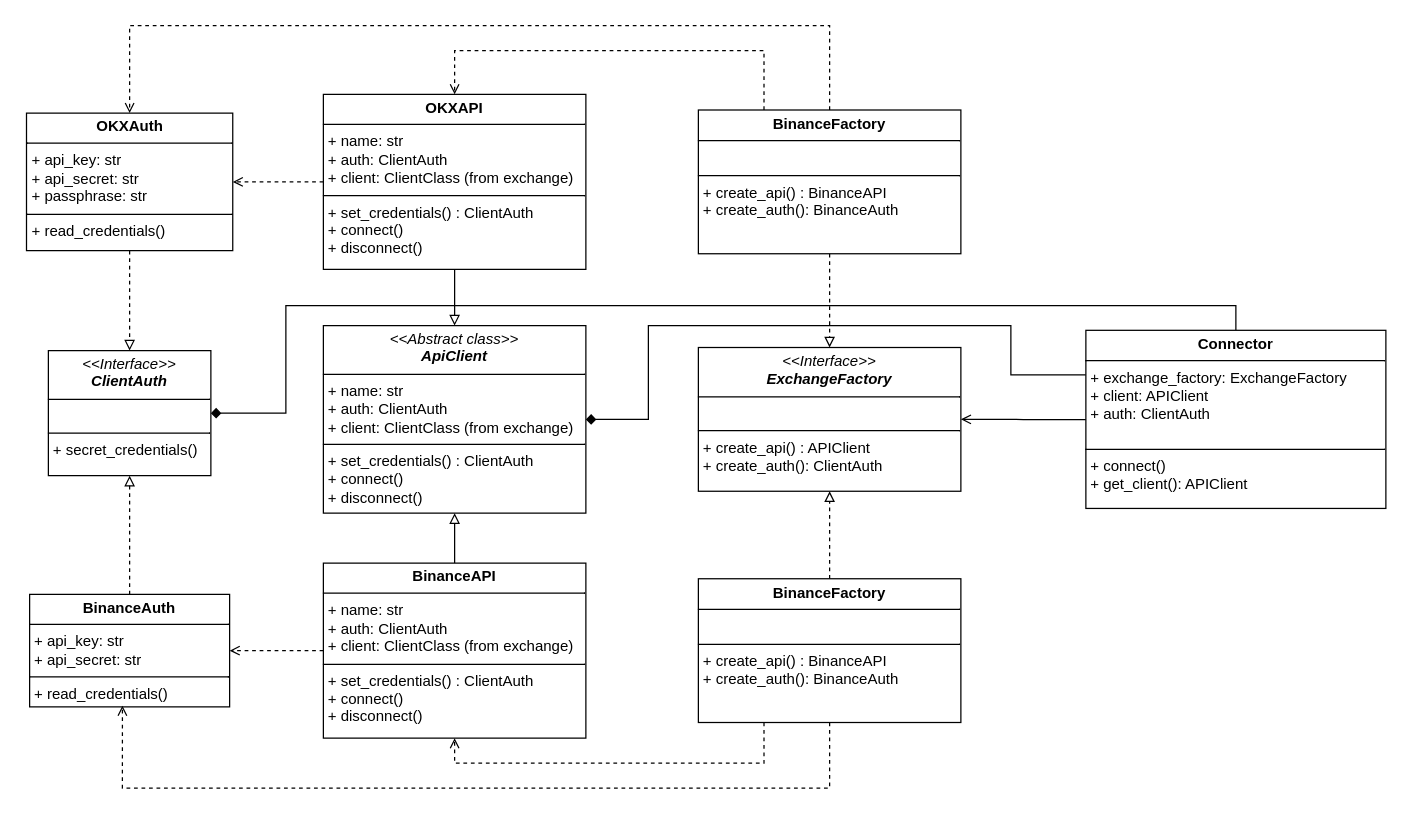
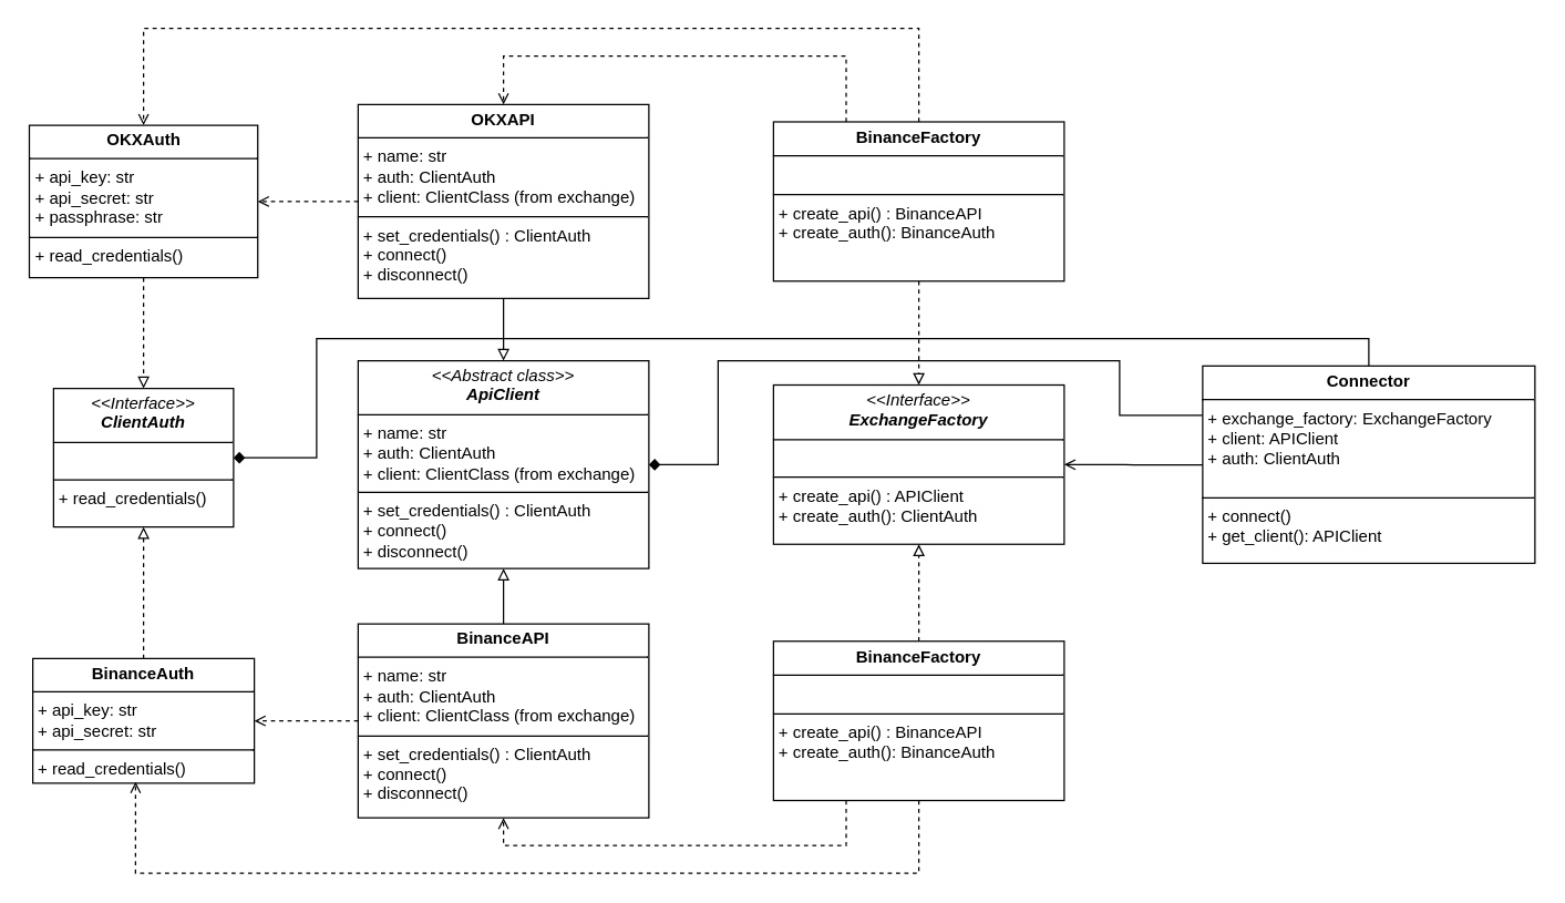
  <mxCell id="0" />
  <mxCell id="1" parent="0" />
- <mxCell id="2" value="&lt;p style=&quot;margin:0px;margin-top:4px;text-align:center;&quot;&gt;&lt;i&gt;&amp;lt;&amp;lt;Interface&amp;gt;&amp;gt;&lt;/i&gt;&lt;br&gt;&lt;b&gt;&lt;i&gt;ClientAuth&lt;/i&gt;&lt;/b&gt;&lt;/p&gt;&lt;hr size=&quot;1&quot; style=&quot;border-style:solid;&quot;&gt;&lt;p style=&quot;margin:0px;margin-left:4px;&quot;&gt;&lt;br&gt;&lt;/p&gt;&lt;hr size=&quot;1&quot; style=&quot;border-style:solid;&quot;&gt;&lt;p style=&quot;margin:0px;margin-left:4px;&quot;&gt;+ secret_credentials()&lt;br&gt;&lt;/p&gt;" style="verticalAlign=top;align=left;overflow=fill;html=1;whiteSpace=wrap;" vertex="1" parent="1"><mxGeometry x="38" y="280" width="130" height="100" as="geometry" /></mxCell>
+ <mxCell id="2" value="&lt;p style=&quot;margin:0px;margin-top:4px;text-align:center;&quot;&gt;&lt;i&gt;&amp;lt;&amp;lt;Interface&amp;gt;&amp;gt;&lt;/i&gt;&lt;br&gt;&lt;b&gt;&lt;i&gt;ClientAuth&lt;/i&gt;&lt;/b&gt;&lt;/p&gt;&lt;hr size=&quot;1&quot; style=&quot;border-style:solid;&quot;&gt;&lt;p style=&quot;margin:0px;margin-left:4px;&quot;&gt;&lt;br&gt;&lt;/p&gt;&lt;hr size=&quot;1&quot; style=&quot;border-style:solid;&quot;&gt;&lt;p style=&quot;margin:0px;margin-left:4px;&quot;&gt;+ read_credentials()&lt;br&gt;&lt;/p&gt;" style="verticalAlign=top;align=left;overflow=fill;html=1;whiteSpace=wrap;" vertex="1" parent="1"><mxGeometry x="38" y="280" width="130" height="100" as="geometry" /></mxCell>
  <mxCell id="3" value="&lt;p style=&quot;margin:0px;margin-top:4px;text-align:center;&quot;&gt;&lt;i&gt;&amp;lt;&amp;lt;Abstract class&amp;gt;&amp;gt;&lt;/i&gt;&lt;br&gt;&lt;b&gt;&lt;i&gt;ApiClient&lt;/i&gt;&lt;/b&gt;&lt;/p&gt;&lt;hr size=&quot;1&quot; style=&quot;border-style:solid;&quot;&gt;&lt;p style=&quot;margin:0px;margin-left:4px;&quot;&gt;+ name: str&lt;/p&gt;&lt;p style=&quot;margin:0px;margin-left:4px;&quot;&gt;+ auth: ClientAuth&lt;/p&gt;&lt;p style=&quot;margin:0px;margin-left:4px;&quot;&gt;+ client: ClientClass (from exchange)&lt;/p&gt;&lt;hr size=&quot;1&quot; style=&quot;border-style:solid;&quot;&gt;&lt;p style=&quot;margin:0px;margin-left:4px;&quot;&gt;+ set_credentials() : ClientAuth&lt;br&gt;&lt;/p&gt;&lt;p style=&quot;margin:0px;margin-left:4px;&quot;&gt;+ connect()&lt;/p&gt;&lt;p style=&quot;margin:0px;margin-left:4px;&quot;&gt;+ disconnect()&lt;/p&gt;" style="verticalAlign=top;align=left;overflow=fill;html=1;whiteSpace=wrap;" vertex="1" parent="1"><mxGeometry x="258" y="260" width="210" height="150" as="geometry" /></mxCell>
  <mxCell id="4" value="" style="edgeStyle=orthogonalEdgeStyle;rounded=0;orthogonalLoop=1;jettySize=auto;html=1;endArrow=block;endFill=0;dashed=1;" edge="1" parent="1" source="5" target="2"><mxGeometry relative="1" as="geometry" /></mxCell>
  <mxCell id="5" value="&lt;p style=&quot;margin:0px;margin-top:4px;text-align:center;&quot;&gt;&lt;b&gt;BinanceAuth&lt;/b&gt;&lt;/p&gt;&lt;hr size=&quot;1&quot; style=&quot;border-style:solid;&quot;&gt;&lt;p style=&quot;margin:0px;margin-left:4px;&quot;&gt;+ api_key: str&lt;/p&gt;&lt;p style=&quot;margin:0px;margin-left:4px;&quot;&gt;+ api_secret: str&lt;/p&gt;&lt;hr size=&quot;1&quot; style=&quot;border-style:solid;&quot;&gt;&lt;p style=&quot;margin:0px;margin-left:4px;&quot;&gt;+ read_credentials()&lt;/p&gt;" style="verticalAlign=top;align=left;overflow=fill;html=1;whiteSpace=wrap;" vertex="1" parent="1"><mxGeometry x="23" y="475" width="160" height="90" as="geometry" /></mxCell>
  <mxCell id="6" value="" style="edgeStyle=orthogonalEdgeStyle;rounded=0;orthogonalLoop=1;jettySize=auto;html=1;endArrow=block;endFill=0;dashed=1;" edge="1" parent="1" source="7" target="2"><mxGeometry relative="1" as="geometry" /></mxCell>
  <mxCell id="7" value="&lt;p style=&quot;margin:0px;margin-top:4px;text-align:center;&quot;&gt;&lt;b&gt;OKXAuth&lt;/b&gt;&lt;/p&gt;&lt;hr size=&quot;1&quot; style=&quot;border-style:solid;&quot;&gt;&lt;p style=&quot;margin:0px;margin-left:4px;&quot;&gt;+ api_key: str&lt;/p&gt;&lt;p style=&quot;margin:0px;margin-left:4px;&quot;&gt;+ api_secret: str&lt;/p&gt;&lt;p style=&quot;margin:0px;margin-left:4px;&quot;&gt;+ passphrase: str&lt;/p&gt;&lt;hr size=&quot;1&quot; style=&quot;border-style:solid;&quot;&gt;&lt;p style=&quot;margin:0px;margin-left:4px;&quot;&gt;+ read_credentials()&lt;/p&gt;" style="verticalAlign=top;align=left;overflow=fill;html=1;whiteSpace=wrap;" vertex="1" parent="1"><mxGeometry x="20.5" y="90" width="165" height="110" as="geometry" /></mxCell>
  <mxCell id="8" value="" style="edgeStyle=orthogonalEdgeStyle;rounded=0;orthogonalLoop=1;jettySize=auto;html=1;endArrow=block;endFill=0;" edge="1" parent="1" source="10" target="3"><mxGeometry relative="1" as="geometry" /></mxCell>
  <mxCell id="9" value="" style="edgeStyle=orthogonalEdgeStyle;rounded=0;orthogonalLoop=1;jettySize=auto;html=1;dashed=1;endArrow=open;endFill=0;" edge="1" parent="1" source="10" target="5"><mxGeometry relative="1" as="geometry" /></mxCell>
  <mxCell id="10" value="&lt;p style=&quot;margin:0px;margin-top:4px;text-align:center;&quot;&gt;&lt;b&gt;BinanceAPI&lt;/b&gt;&lt;/p&gt;&lt;hr size=&quot;1&quot; style=&quot;border-style:solid;&quot;&gt;&lt;p style=&quot;margin:0px;margin-left:4px;&quot;&gt;+ name: str&lt;/p&gt;&lt;p style=&quot;margin:0px;margin-left:4px;&quot;&gt;+ auth: ClientAuth&lt;/p&gt;&lt;p style=&quot;margin:0px;margin-left:4px;&quot;&gt;+ client: ClientClass (from exchange)&lt;/p&gt;&lt;hr size=&quot;1&quot; style=&quot;border-style:solid;&quot;&gt;&lt;p style=&quot;margin:0px;margin-left:4px;&quot;&gt;+ set_credentials() : ClientAuth&lt;br&gt;&lt;/p&gt;&lt;p style=&quot;margin:0px;margin-left:4px;&quot;&gt;+ connect()&lt;/p&gt;&lt;p style=&quot;margin:0px;margin-left:4px;&quot;&gt;+ disconnect()&lt;/p&gt;" style="verticalAlign=top;align=left;overflow=fill;html=1;whiteSpace=wrap;" vertex="1" parent="1"><mxGeometry x="258" y="450" width="210" height="140" as="geometry" /></mxCell>
  <mxCell id="11" value="" style="edgeStyle=orthogonalEdgeStyle;rounded=0;orthogonalLoop=1;jettySize=auto;html=1;endArrow=block;endFill=0;" edge="1" parent="1" source="13" target="3"><mxGeometry relative="1" as="geometry" /></mxCell>
  <mxCell id="12" value="" style="edgeStyle=orthogonalEdgeStyle;rounded=0;orthogonalLoop=1;jettySize=auto;html=1;dashed=1;endArrow=open;endFill=0;" edge="1" parent="1" source="13" target="7"><mxGeometry relative="1" as="geometry" /></mxCell>
  <mxCell id="13" value="&lt;p style=&quot;margin:0px;margin-top:4px;text-align:center;&quot;&gt;&lt;b&gt;OKXAPI&lt;/b&gt;&lt;/p&gt;&lt;hr size=&quot;1&quot; style=&quot;border-style:solid;&quot;&gt;&lt;p style=&quot;margin:0px;margin-left:4px;&quot;&gt;+ name: str&lt;/p&gt;&lt;p style=&quot;margin:0px;margin-left:4px;&quot;&gt;+ auth: ClientAuth&lt;/p&gt;&lt;p style=&quot;margin:0px;margin-left:4px;&quot;&gt;+ client: ClientClass (from exchange)&lt;/p&gt;&lt;hr size=&quot;1&quot; style=&quot;border-style:solid;&quot;&gt;&lt;p style=&quot;margin:0px;margin-left:4px;&quot;&gt;+ set_credentials() : ClientAuth&lt;br&gt;&lt;/p&gt;&lt;p style=&quot;margin:0px;margin-left:4px;&quot;&gt;+ connect()&lt;/p&gt;&lt;p style=&quot;margin:0px;margin-left:4px;&quot;&gt;+ disconnect()&lt;/p&gt;" style="verticalAlign=top;align=left;overflow=fill;html=1;whiteSpace=wrap;" vertex="1" parent="1"><mxGeometry x="258" y="75" width="210" height="140" as="geometry" /></mxCell>
  <mxCell id="14" value="&lt;p style=&quot;margin:0px;margin-top:4px;text-align:center;&quot;&gt;&lt;i&gt;&amp;lt;&amp;lt;Interface&amp;gt;&amp;gt;&lt;/i&gt;&lt;br&gt;&lt;b&gt;&lt;i&gt;ExchangeFactory&lt;/i&gt;&lt;/b&gt;&lt;/p&gt;&lt;hr size=&quot;1&quot; style=&quot;border-style:solid;&quot;&gt;&lt;p style=&quot;margin:0px;margin-left:4px;&quot;&gt;&lt;br&gt;&lt;/p&gt;&lt;hr size=&quot;1&quot; style=&quot;border-style:solid;&quot;&gt;&lt;p style=&quot;margin:0px;margin-left:4px;&quot;&gt;+ create_api() : APIClient&lt;br&gt;&lt;/p&gt;&lt;p style=&quot;margin:0px;margin-left:4px;&quot;&gt;+ create_auth(): ClientAuth&lt;/p&gt;" style="verticalAlign=top;align=left;overflow=fill;html=1;whiteSpace=wrap;" vertex="1" parent="1"><mxGeometry x="558" y="277.5" width="210" height="115" as="geometry" /></mxCell>
  <mxCell id="15" style="edgeStyle=orthogonalEdgeStyle;rounded=0;orthogonalLoop=1;jettySize=auto;html=1;exitX=0.25;exitY=1;exitDx=0;exitDy=0;entryX=0.5;entryY=1;entryDx=0;entryDy=0;endArrow=open;endFill=0;dashed=1;" edge="1" parent="1" source="17" target="10"><mxGeometry relative="1" as="geometry"><Array as="points"><mxPoint x="610" y="610" /><mxPoint x="363" y="610" /></Array></mxGeometry></mxCell>
  <mxCell id="16" style="edgeStyle=orthogonalEdgeStyle;rounded=0;orthogonalLoop=1;jettySize=auto;html=1;exitX=0.5;exitY=0;exitDx=0;exitDy=0;entryX=0.5;entryY=1;entryDx=0;entryDy=0;dashed=1;endArrow=block;endFill=0;" edge="1" parent="1" source="17" target="14"><mxGeometry relative="1" as="geometry" /></mxCell>
  <mxCell id="17" value="&lt;p style=&quot;margin:0px;margin-top:4px;text-align:center;&quot;&gt;&lt;b&gt;BinanceFactory&lt;/b&gt;&lt;/p&gt;&lt;hr size=&quot;1&quot; style=&quot;border-style:solid;&quot;&gt;&lt;p style=&quot;margin:0px;margin-left:4px;&quot;&gt;&lt;br&gt;&lt;/p&gt;&lt;hr size=&quot;1&quot; style=&quot;border-style:solid;&quot;&gt;&lt;p style=&quot;margin:0px;margin-left:4px;&quot;&gt;+ create_api() : BinanceAPI&lt;br&gt;&lt;/p&gt;&lt;p style=&quot;margin:0px;margin-left:4px;&quot;&gt;+ create_auth(): BinanceAuth&lt;/p&gt;" style="verticalAlign=top;align=left;overflow=fill;html=1;whiteSpace=wrap;" vertex="1" parent="1"><mxGeometry x="558" y="462.5" width="210" height="115" as="geometry" /></mxCell>
  <mxCell id="18" style="edgeStyle=orthogonalEdgeStyle;rounded=0;orthogonalLoop=1;jettySize=auto;html=1;entryX=0.464;entryY=0.989;entryDx=0;entryDy=0;entryPerimeter=0;endArrow=open;endFill=0;dashed=1;" edge="1" parent="1" source="17" target="5"><mxGeometry relative="1" as="geometry"><Array as="points"><mxPoint x="663" y="630" /><mxPoint x="97" y="630" /></Array></mxGeometry></mxCell>
  <mxCell id="19" value="" style="edgeStyle=orthogonalEdgeStyle;rounded=0;orthogonalLoop=1;jettySize=auto;html=1;endArrow=block;endFill=0;dashed=1;" edge="1" parent="1" source="22" target="14"><mxGeometry relative="1" as="geometry" /></mxCell>
  <mxCell id="20" style="edgeStyle=orthogonalEdgeStyle;rounded=0;orthogonalLoop=1;jettySize=auto;html=1;exitX=0.5;exitY=0;exitDx=0;exitDy=0;entryX=0.5;entryY=0;entryDx=0;entryDy=0;endArrow=open;endFill=0;dashed=1;" edge="1" parent="1" source="22" target="7"><mxGeometry relative="1" as="geometry"><Array as="points"><mxPoint x="663" y="20" /><mxPoint x="103" y="20" /></Array></mxGeometry></mxCell>
  <mxCell id="21" style="edgeStyle=orthogonalEdgeStyle;rounded=0;orthogonalLoop=1;jettySize=auto;html=1;exitX=0.25;exitY=0;exitDx=0;exitDy=0;entryX=0.5;entryY=0;entryDx=0;entryDy=0;endArrow=open;endFill=0;dashed=1;" edge="1" parent="1" source="22" target="13"><mxGeometry relative="1" as="geometry"><Array as="points"><mxPoint x="611" y="40" /><mxPoint x="363" y="40" /></Array></mxGeometry></mxCell>
  <mxCell id="22" value="&lt;p style=&quot;margin:0px;margin-top:4px;text-align:center;&quot;&gt;&lt;b&gt;BinanceFactory&lt;/b&gt;&lt;/p&gt;&lt;hr size=&quot;1&quot; style=&quot;border-style:solid;&quot;&gt;&lt;p style=&quot;margin:0px;margin-left:4px;&quot;&gt;&lt;br&gt;&lt;/p&gt;&lt;hr size=&quot;1&quot; style=&quot;border-style:solid;&quot;&gt;&lt;p style=&quot;margin:0px;margin-left:4px;&quot;&gt;+ create_api() : BinanceAPI&lt;br&gt;&lt;/p&gt;&lt;p style=&quot;margin:0px;margin-left:4px;&quot;&gt;+ create_auth(): BinanceAuth&lt;/p&gt;" style="verticalAlign=top;align=left;overflow=fill;html=1;whiteSpace=wrap;" vertex="1" parent="1"><mxGeometry x="558" y="87.5" width="210" height="115" as="geometry" /></mxCell>
  <mxCell id="23" style="edgeStyle=orthogonalEdgeStyle;rounded=0;orthogonalLoop=1;jettySize=auto;html=1;entryX=1;entryY=0.5;entryDx=0;entryDy=0;endArrow=open;endFill=0;" edge="1" parent="1" source="26" target="14"><mxGeometry relative="1" as="geometry" /></mxCell>
  <mxCell id="24" style="edgeStyle=orthogonalEdgeStyle;rounded=0;orthogonalLoop=1;jettySize=auto;html=1;exitX=0;exitY=0.25;exitDx=0;exitDy=0;entryX=1;entryY=0.5;entryDx=0;entryDy=0;endArrow=diamond;endFill=1;" edge="1" parent="1" source="26" target="3"><mxGeometry relative="1" as="geometry"><Array as="points"><mxPoint x="808" y="299" /><mxPoint x="808" y="260" /><mxPoint x="518" y="260" /><mxPoint x="518" y="335" /></Array></mxGeometry></mxCell>
  <mxCell id="25" style="edgeStyle=orthogonalEdgeStyle;rounded=0;orthogonalLoop=1;jettySize=auto;html=1;exitX=0.5;exitY=0;exitDx=0;exitDy=0;entryX=1;entryY=0.5;entryDx=0;entryDy=0;endArrow=diamond;endFill=1;" edge="1" parent="1" source="26" target="2"><mxGeometry relative="1" as="geometry"><Array as="points"><mxPoint x="988" y="244" /><mxPoint x="228" y="244" /><mxPoint x="228" y="330" /></Array></mxGeometry></mxCell>
  <mxCell id="26" value="&lt;p style=&quot;margin:0px;margin-top:4px;text-align:center;&quot;&gt;&lt;b&gt;Connector&lt;/b&gt;&lt;/p&gt;&lt;hr size=&quot;1&quot; style=&quot;border-style:solid;&quot;&gt;&lt;p style=&quot;margin:0px;margin-left:4px;&quot;&gt;+ exchange_factory: ExchangeFactory&lt;/p&gt;&lt;p style=&quot;margin:0px;margin-left:4px;&quot;&gt;+ client: APIClient&lt;/p&gt;&lt;p style=&quot;margin:0px;margin-left:4px;&quot;&gt;+ auth: ClientAuth&lt;/p&gt;&lt;p style=&quot;margin:0px;margin-left:4px;&quot;&gt;&lt;br&gt;&lt;/p&gt;&lt;hr size=&quot;1&quot; style=&quot;border-style:solid;&quot;&gt;&lt;p style=&quot;margin:0px;margin-left:4px;&quot;&gt;+ connect()&lt;br&gt;&lt;/p&gt;&lt;p style=&quot;margin:0px;margin-left:4px;&quot;&gt;+ get_client(): APIClient&lt;/p&gt;" style="verticalAlign=top;align=left;overflow=fill;html=1;whiteSpace=wrap;" vertex="1" parent="1"><mxGeometry x="868" y="263.75" width="240" height="142.5" as="geometry" /></mxCell>
